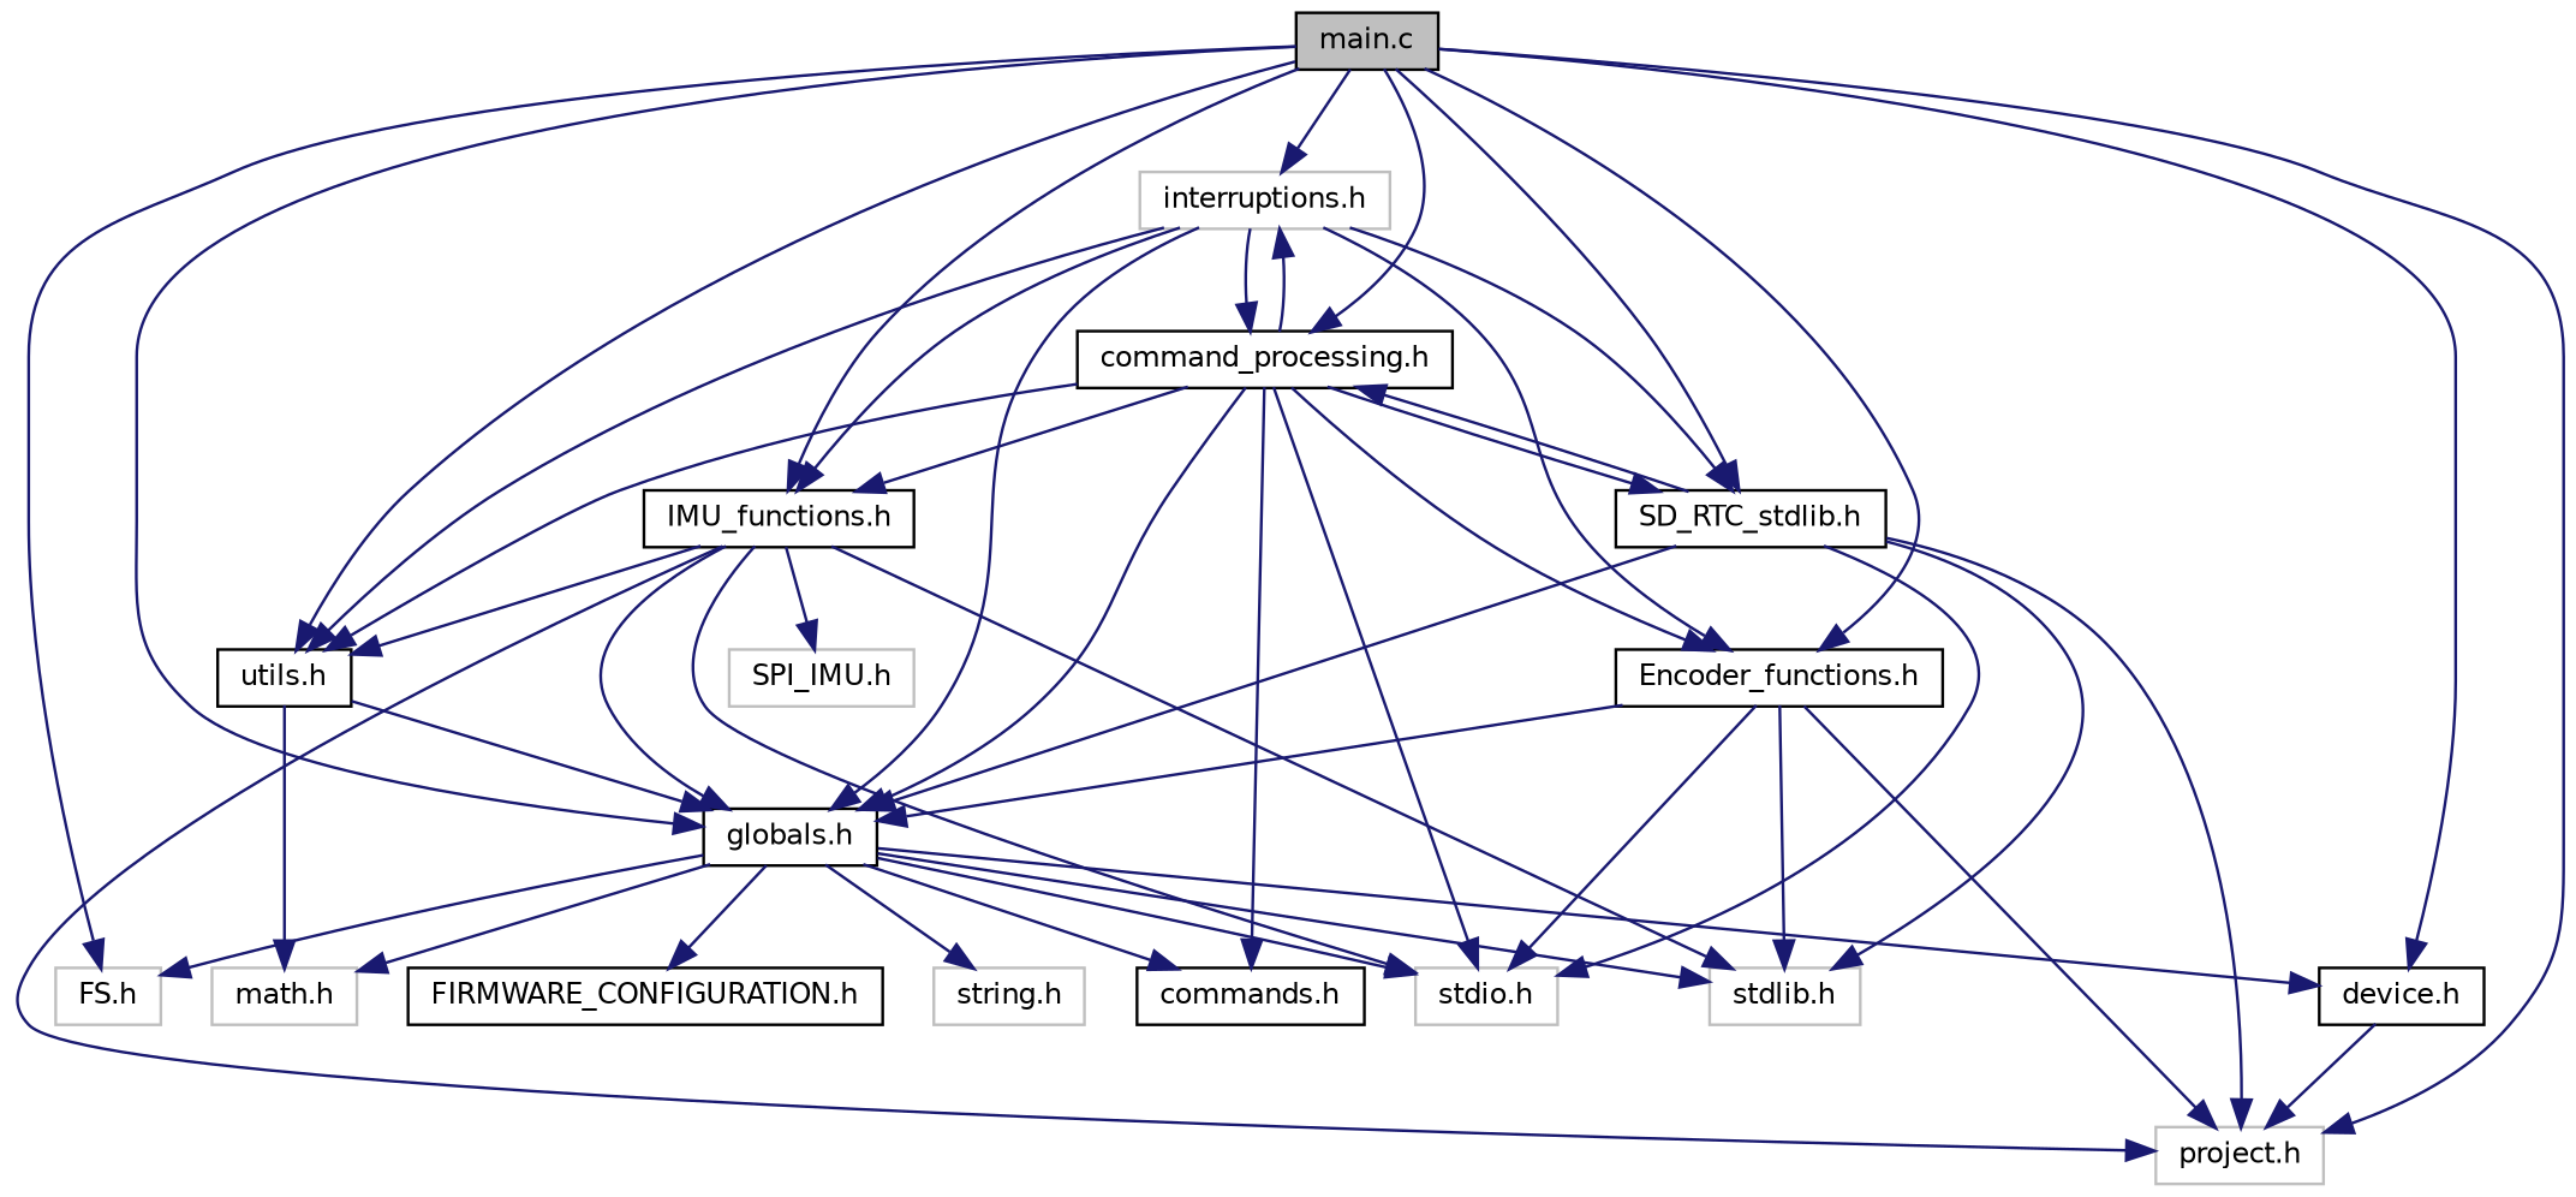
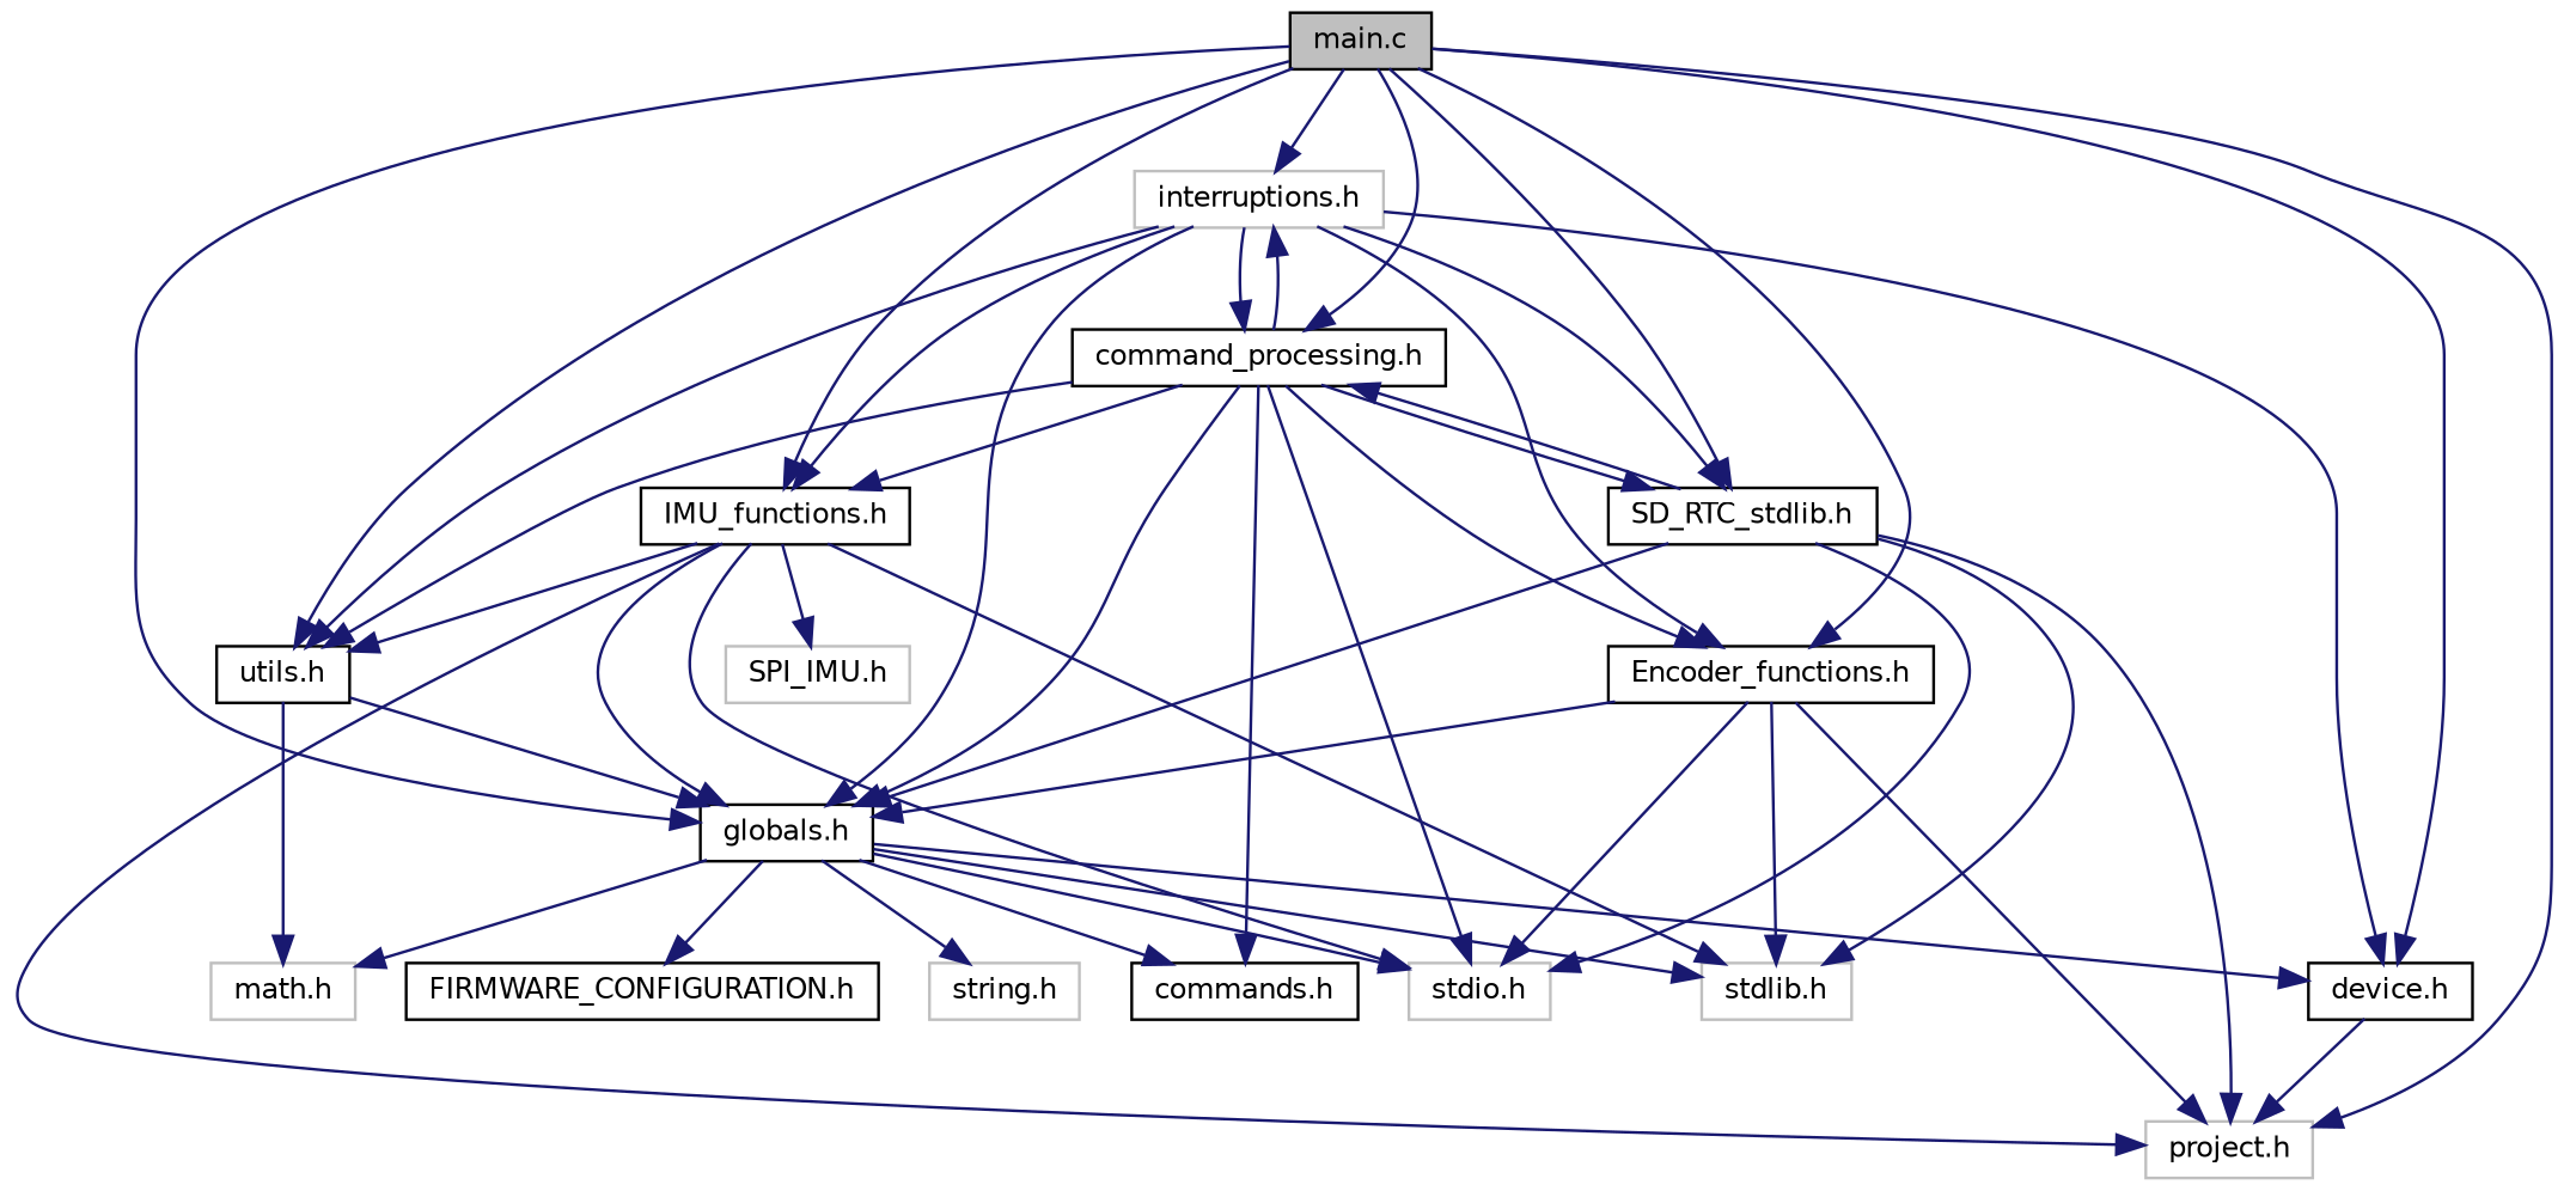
  digraph {
    node [color=black fillcolor=white fontname=Helvetica fontsize=10 shape=record style=filled]
    edge [color=midnightblue fontname=Helvetica fontsize=10 labelfontname=Helvetica labelfontsize=10 style=solid]
    n1 [fillcolor=grey75 fontcolor=black height=0.2 label="main.c" width=0.4]
    n2 [height=0.2 label="device.h" width=0.4]
    n3 [color=grey75 height=0.2 label="project.h" width=0.4]
    n4 [height=0.2 label="globals.h" width=0.4]
-   n5 [color=grey75 height=0.2 label="FS.h" width=0.4]
    n6 [color=grey75 height=0.2 label="interruptions.h" width=0.4]
    n7 [height=0.2 label="command_processing.h" width=0.4]
    n8 [height=0.2 label="IMU_functions.h" width=0.4]
    n9 [height=0.2 label="utils.h" width=0.4]
    n10 [height=0.2 label="Encoder_functions.h" width=0.4]
    n11 [height=0.2 label="SD_RTC_stdlib.h" width=0.4]
    n12 [height=0.2 label="FIRMWARE_CONFIGURATION.h" width=0.4]
    n13 [color=grey75 height=0.2 label="stdlib.h" width=0.4]
    n14 [color=grey75 height=0.2 label="string.h" width=0.4]
    n15 [color=grey75 height=0.2 label="stdio.h" width=0.4]
    n16 [color=grey75 height=0.2 label="math.h" width=0.4]
    n17 [height=0.2 label="commands.h" width=0.4]
    n18 [color=grey75 height=0.2 label="SPI_IMU.h" width=0.4]
    n1 -> n2
    n1 -> n3
    n1 -> n4
-   n1 -> n5
    n1 -> n6
    n1 -> n7
    n1 -> n8
    n1 -> n9
    n1 -> n10
    n1 -> n11
    n2 -> n3
    n4 -> n2
-   n4 -> n5
    n4 -> n12
    n4 -> n13
    n4 -> n14
    n4 -> n15
    n4 -> n16
    n4 -> n17
+   n6 -> n2
    n6 -> n4
    n6 -> n7
    n6 -> n8
    n6 -> n9
    n6 -> n10
    n6 -> n11
    n7 -> n4
    n7 -> n6
    n7 -> n8
    n7 -> n9
    n7 -> n10
    n7 -> n11
    n7 -> n15
    n7 -> n17
    n8 -> n3
    n8 -> n4
    n8 -> n9
    n8 -> n13
    n8 -> n15
    n8 -> n18
    n9 -> n4
    n9 -> n16
    n10 -> n3
    n10 -> n4
    n10 -> n13
    n10 -> n15
    n11 -> n3
    n11 -> n4
    n11 -> n7
    n11 -> n13
    n11 -> n15
  }
